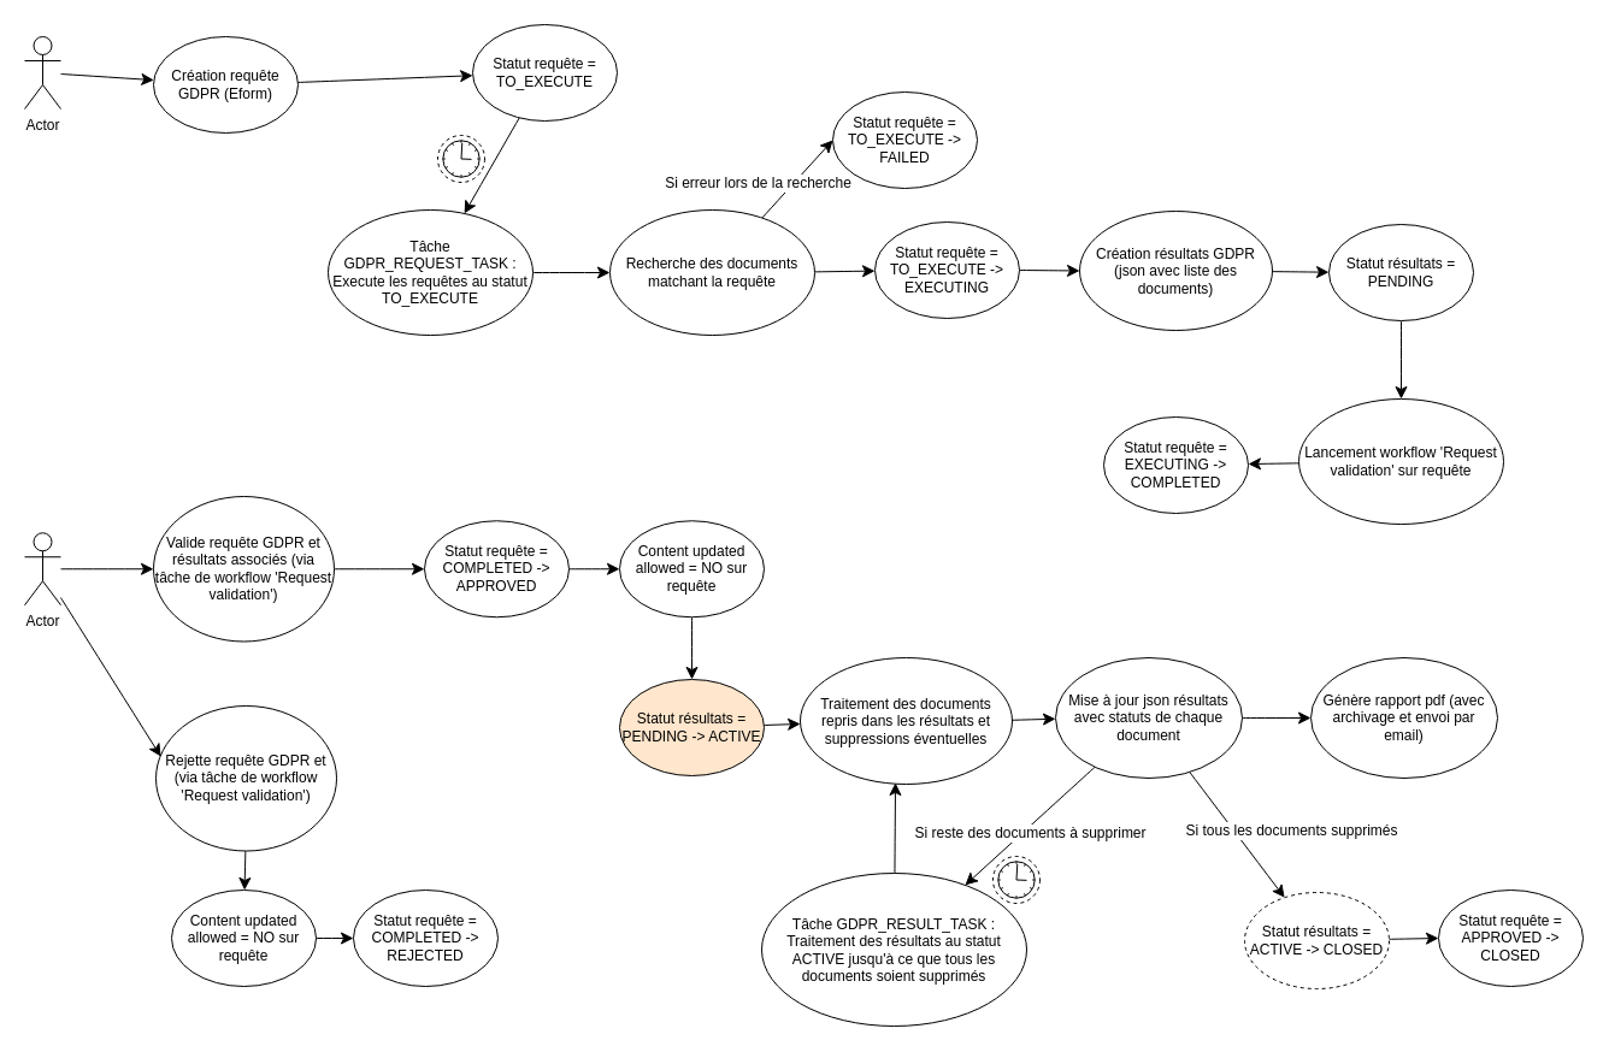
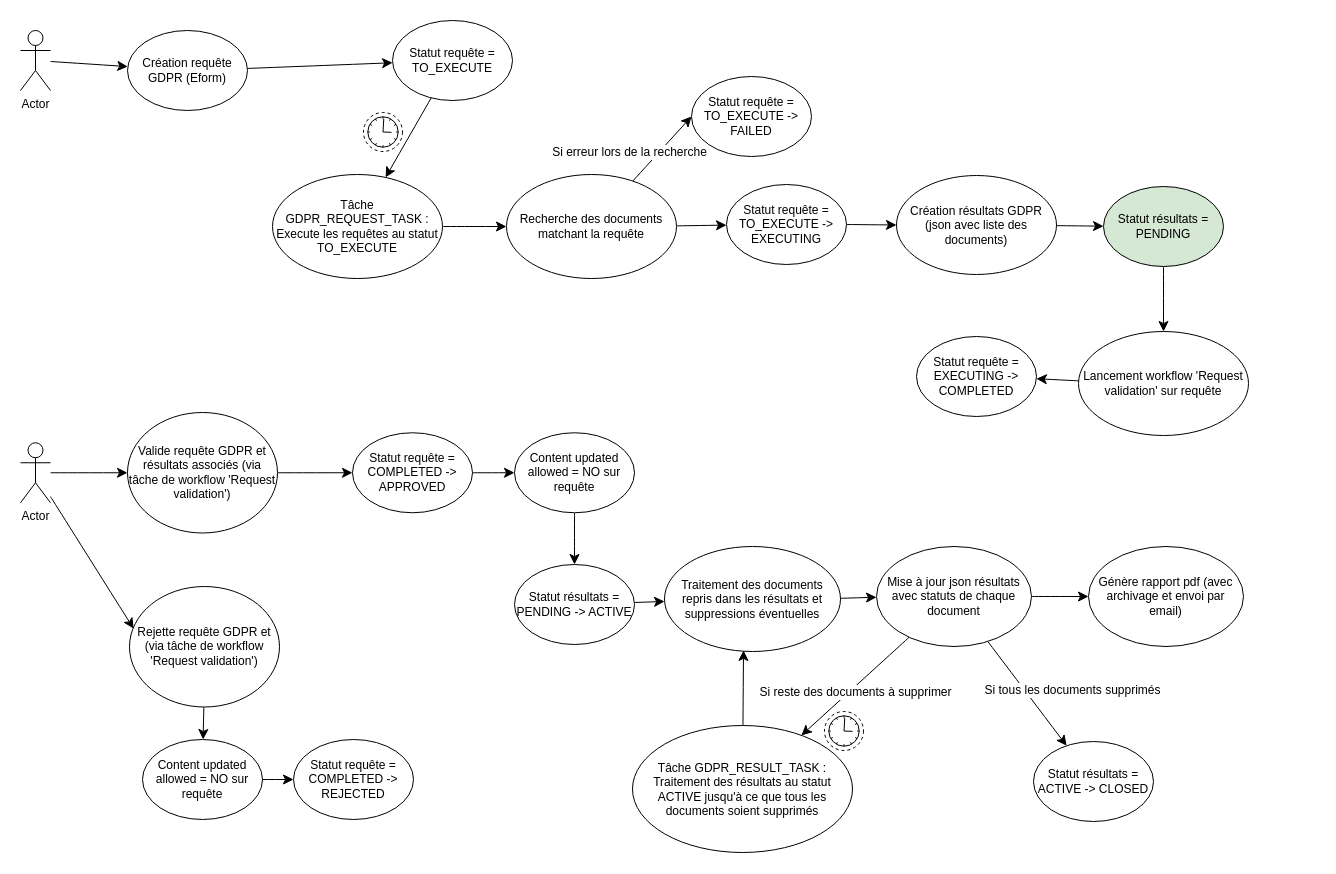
  <mxCell id="0" />
  <mxCell id="1" parent="0" />
  <mxCell id="2" style="edgeStyle=none;curved=1;rounded=0;orthogonalLoop=1;jettySize=auto;html=1;fontSize=12;startSize=8;endSize=8;" edge="1" parent="1" source="3" target="5"><mxGeometry relative="1" as="geometry" /></mxCell>
  <mxCell id="3" value="Création requête GDPR (Eform)" style="ellipse;whiteSpace=wrap;html=1;" vertex="1" parent="1"><mxGeometry x="127" y="30" width="120" height="80" as="geometry" /></mxCell>
  <mxCell id="4" style="edgeStyle=none;curved=1;rounded=0;orthogonalLoop=1;jettySize=auto;html=1;fontSize=12;startSize=8;endSize=8;" edge="1" parent="1" source="5" target="7"><mxGeometry relative="1" as="geometry" /></mxCell>
  <mxCell id="5" value="Statut requête = TO_EXECUTE" style="ellipse;whiteSpace=wrap;html=1;" vertex="1" parent="1"><mxGeometry x="392" y="20" width="120" height="80" as="geometry" /></mxCell>
  <mxCell id="6" style="edgeStyle=none;curved=1;rounded=0;orthogonalLoop=1;jettySize=auto;html=1;fontSize=12;startSize=8;endSize=8;" edge="1" parent="1" source="7" target="11"><mxGeometry relative="1" as="geometry" /></mxCell>
  <mxCell id="7" value="Tâche GDPR_REQUEST_TASK : Execute les requêtes au statut TO_EXECUTE" style="ellipse;whiteSpace=wrap;html=1;" vertex="1" parent="1"><mxGeometry x="272" y="174" width="170" height="104" as="geometry" /></mxCell>
  <mxCell id="8" style="edgeStyle=none;curved=1;rounded=0;orthogonalLoop=1;jettySize=auto;html=1;fontSize=12;startSize=8;endSize=8;" edge="1" parent="1" source="11" target="13"><mxGeometry relative="1" as="geometry" /></mxCell>
  <mxCell id="9" style="edgeStyle=none;curved=1;rounded=0;orthogonalLoop=1;jettySize=auto;html=1;entryX=0;entryY=0.5;entryDx=0;entryDy=0;fontSize=12;startSize=8;endSize=8;" edge="1" parent="1" source="11" target="48"><mxGeometry relative="1" as="geometry" /></mxCell>
  <mxCell id="10" value="Si erreur lors de la recherche" style="edgeLabel;html=1;align=center;verticalAlign=middle;resizable=0;points=[];fontSize=12;" vertex="1" connectable="0" parent="9"><mxGeometry x="0.201" y="-1" relative="1" as="geometry"><mxPoint x="-40" y="9" as="offset" /></mxGeometry></mxCell>
  <mxCell id="11" value="Recherche des documents matchant la requête" style="ellipse;whiteSpace=wrap;html=1;" vertex="1" parent="1"><mxGeometry x="506" y="174" width="170" height="104" as="geometry" /></mxCell>
  <mxCell id="12" style="edgeStyle=none;curved=1;rounded=0;orthogonalLoop=1;jettySize=auto;html=1;fontSize=12;startSize=8;endSize=8;" edge="1" parent="1" source="13" target="16"><mxGeometry relative="1" as="geometry" /></mxCell>
  <mxCell id="13" value="Statut requête = TO_EXECUTE -&amp;gt; EXECUTING" style="ellipse;whiteSpace=wrap;html=1;" vertex="1" parent="1"><mxGeometry x="726" y="184" width="120" height="80" as="geometry" /></mxCell>
  <mxCell id="14" style="edgeStyle=none;curved=1;rounded=0;orthogonalLoop=1;jettySize=auto;html=1;fontSize=12;startSize=8;endSize=8;" edge="1" parent="1" source="27" target="20"><mxGeometry relative="1" as="geometry" /></mxCell>
  <mxCell id="15" style="edgeStyle=none;curved=1;rounded=0;orthogonalLoop=1;jettySize=auto;html=1;fontSize=12;startSize=8;endSize=8;" edge="1" parent="1" source="16" target="27"><mxGeometry relative="1" as="geometry" /></mxCell>
  <mxCell id="16" value="Création résultats GDPR (json avec liste des documents)" style="ellipse;whiteSpace=wrap;html=1;" vertex="1" parent="1"><mxGeometry x="896" y="175" width="160" height="99" as="geometry" /></mxCell>
  <mxCell id="17" style="edgeStyle=none;curved=1;rounded=0;orthogonalLoop=1;jettySize=auto;html=1;fontSize=12;startSize=8;endSize=8;" edge="1" parent="1" source="18" target="3"><mxGeometry relative="1" as="geometry" /></mxCell>
  <mxCell id="18" value="Actor" style="shape=umlActor;verticalLabelPosition=bottom;verticalAlign=top;html=1;outlineConnect=0;" vertex="1" parent="1"><mxGeometry x="20" y="30" width="30" height="60" as="geometry" /></mxCell>
  <mxCell id="19" style="edgeStyle=none;curved=1;rounded=0;orthogonalLoop=1;jettySize=auto;html=1;fontSize=12;startSize=8;endSize=8;" edge="1" parent="1" source="20" target="21"><mxGeometry relative="1" as="geometry" /></mxCell>
  <mxCell id="20" value="Lancement workflow 'Request validation' sur requête" style="ellipse;whiteSpace=wrap;html=1;" vertex="1" parent="1"><mxGeometry x="1078" y="331" width="170" height="104" as="geometry" /></mxCell>
- <mxCell id="21" value="Statut requête = EXECUTING -&amp;gt; COMPLETED" style="ellipse;whiteSpace=wrap;html=1;" vertex="1" parent="1"><mxGeometry x="916" y="346" width="120" height="80" as="geometry" /></mxCell>
+ <mxCell id="21" value="Statut requête = EXECUTING -&amp;gt; COMPLETED" style="ellipse;whiteSpace=wrap;html=1;" vertex="1" parent="1"><mxGeometry x="916" y="336" width="120" height="80" as="geometry" /></mxCell>
  <mxCell id="22" value="" style="points=[[0.145,0.145,0],[0.5,0,0],[0.855,0.145,0],[1,0.5,0],[0.855,0.855,0],[0.5,1,0],[0.145,0.855,0],[0,0.5,0]];shape=mxgraph.bpmn.event;html=1;verticalLabelPosition=bottom;labelBackgroundColor=#ffffff;verticalAlign=top;align=center;perimeter=ellipsePerimeter;outlineConnect=0;aspect=fixed;outline=eventNonint;symbol=timer;" vertex="1" parent="1"><mxGeometry x="363" y="112" width="39" height="39" as="geometry" /></mxCell>
  <mxCell id="23" style="edgeStyle=none;curved=1;rounded=0;orthogonalLoop=1;jettySize=auto;html=1;entryX=0;entryY=0.5;entryDx=0;entryDy=0;fontSize=12;startSize=8;endSize=8;" edge="1" parent="1" source="24" target="26"><mxGeometry relative="1" as="geometry" /></mxCell>
  <mxCell id="24" value="Actor" style="shape=umlActor;verticalLabelPosition=bottom;verticalAlign=top;html=1;outlineConnect=0;" vertex="1" parent="1"><mxGeometry x="20" y="442.25" width="30" height="60" as="geometry" /></mxCell>
  <mxCell id="25" style="edgeStyle=none;curved=1;rounded=0;orthogonalLoop=1;jettySize=auto;html=1;entryX=0;entryY=0.5;entryDx=0;entryDy=0;fontSize=12;startSize=8;endSize=8;" edge="1" parent="1" source="26" target="29"><mxGeometry relative="1" as="geometry" /></mxCell>
  <mxCell id="26" value="Valide requête GDPR et résultats associés (via tâche de workflow 'Request validation')" style="ellipse;whiteSpace=wrap;html=1;" vertex="1" parent="1"><mxGeometry x="127" y="412" width="150" height="120.5" as="geometry" /></mxCell>
- <mxCell id="27" value="Statut résultats = PENDING" style="ellipse;whiteSpace=wrap;html=1;" vertex="1" parent="1"><mxGeometry x="1103" y="186" width="120" height="80" as="geometry" /></mxCell>
+ <mxCell id="27" value="Statut résultats = PENDING" style="ellipse;whiteSpace=wrap;html=1;fillColor=#d5e8d4;" vertex="1" parent="1"><mxGeometry x="1103" y="186" width="120" height="80" as="geometry" /></mxCell>
  <mxCell id="28" style="edgeStyle=none;curved=1;rounded=0;orthogonalLoop=1;jettySize=auto;html=1;fontSize=12;startSize=8;endSize=8;" edge="1" parent="1" source="29" target="31"><mxGeometry relative="1" as="geometry" /></mxCell>
  <mxCell id="29" value="Statut requête = COMPLETED -&amp;gt; APPROVED" style="ellipse;whiteSpace=wrap;html=1;" vertex="1" parent="1"><mxGeometry x="352" y="432.25" width="120" height="80" as="geometry" /></mxCell>
  <mxCell id="30" style="edgeStyle=none;curved=1;rounded=0;orthogonalLoop=1;jettySize=auto;html=1;fontSize=12;startSize=8;endSize=8;" edge="1" parent="1" source="31" target="33"><mxGeometry relative="1" as="geometry" /></mxCell>
  <mxCell id="31" value="Content updated allowed = NO sur requête" style="ellipse;whiteSpace=wrap;html=1;" vertex="1" parent="1"><mxGeometry x="514" y="432.25" width="120" height="80" as="geometry" /></mxCell>
  <mxCell id="32" style="edgeStyle=none;curved=1;rounded=0;orthogonalLoop=1;jettySize=auto;html=1;fontSize=12;startSize=8;endSize=8;" edge="1" parent="1" source="33" target="35"><mxGeometry relative="1" as="geometry" /></mxCell>
- <mxCell id="33" value="Statut résultats = PENDING -&amp;gt; ACTIVE" style="ellipse;whiteSpace=wrap;html=1;fillColor=#ffe6cc;" vertex="1" parent="1"><mxGeometry x="514" y="564" width="120" height="80" as="geometry" /></mxCell>
+ <mxCell id="33" value="Statut résultats = PENDING -&amp;gt; ACTIVE" style="ellipse;whiteSpace=wrap;html=1;" vertex="1" parent="1"><mxGeometry x="514" y="564" width="120" height="80" as="geometry" /></mxCell>
  <mxCell id="34" style="edgeStyle=none;curved=1;rounded=0;orthogonalLoop=1;jettySize=auto;html=1;fontSize=12;startSize=8;endSize=8;" edge="1" parent="1" source="35" target="41"><mxGeometry relative="1" as="geometry" /></mxCell>
  <mxCell id="35" value="Traitement des documents repris dans les résultats et suppressions éventuelles" style="ellipse;whiteSpace=wrap;html=1;" vertex="1" parent="1"><mxGeometry x="664" y="546" width="176" height="105" as="geometry" /></mxCell>
  <mxCell id="36" style="edgeStyle=none;curved=1;rounded=0;orthogonalLoop=1;jettySize=auto;html=1;fontSize=12;startSize=8;endSize=8;" edge="1" parent="1" source="41" target="43"><mxGeometry relative="1" as="geometry" /></mxCell>
  <mxCell id="37" value="Si tous les documents supprimés" style="edgeLabel;html=1;align=center;verticalAlign=middle;resizable=0;points=[];fontSize=12;" vertex="1" connectable="0" parent="36"><mxGeometry x="-0.142" y="1" relative="1" as="geometry"><mxPoint x="50" y="4" as="offset" /></mxGeometry></mxCell>
  <mxCell id="38" style="edgeStyle=none;curved=1;rounded=0;orthogonalLoop=1;jettySize=auto;html=1;fontSize=12;startSize=8;endSize=8;" edge="1" parent="1" source="41" target="45"><mxGeometry relative="1" as="geometry" /></mxCell>
  <mxCell id="39" value="Si reste des documents à supprimer" style="edgeLabel;html=1;align=center;verticalAlign=middle;resizable=0;points=[];fontSize=12;" vertex="1" connectable="0" parent="38"><mxGeometry x="0.051" y="4" relative="1" as="geometry"><mxPoint as="offset" /></mxGeometry></mxCell>
  <mxCell id="40" style="edgeStyle=none;curved=1;rounded=0;orthogonalLoop=1;jettySize=auto;html=1;fontSize=12;startSize=8;endSize=8;" edge="1" parent="1" source="41" target="55"><mxGeometry relative="1" as="geometry" /></mxCell>
  <mxCell id="41" value="Mise à jour json résultats avec statuts de chaque document" style="ellipse;whiteSpace=wrap;html=1;" vertex="1" parent="1"><mxGeometry x="876" y="546" width="155" height="100" as="geometry" /></mxCell>
- <mxCell id="42" style="edgeStyle=none;curved=1;rounded=0;orthogonalLoop=1;jettySize=auto;html=1;entryX=0;entryY=0.5;entryDx=0;entryDy=0;fontSize=12;startSize=8;endSize=8;" edge="1" parent="1" source="43" target="44"><mxGeometry relative="1" as="geometry" /></mxCell>
- <mxCell id="43" value="Statut résultats = ACTIVE -&amp;gt; CLOSED" style="ellipse;whiteSpace=wrap;html=1;dashed=1;" vertex="1" parent="1"><mxGeometry x="1033" y="741" width="120" height="80" as="geometry" /></mxCell>
- <mxCell id="44" value="Statut requête = APPROVED -&amp;gt; CLOSED" style="ellipse;whiteSpace=wrap;html=1;" vertex="1" parent="1"><mxGeometry x="1194" y="739" width="120" height="80" as="geometry" /></mxCell>
+ <mxCell id="43" value="Statut résultats = ACTIVE -&amp;gt; CLOSED" style="ellipse;whiteSpace=wrap;html=1;" vertex="1" parent="1"><mxGeometry x="1033" y="741" width="120" height="80" as="geometry" /></mxCell>
  <mxCell id="45" value="Tâche GDPR_RESULT_TASK : Traitement des résultats au statut ACTIVE jusqu'à ce que tous les documents soient supprimés" style="ellipse;whiteSpace=wrap;html=1;" vertex="1" parent="1"><mxGeometry x="632" y="725" width="220" height="127" as="geometry" /></mxCell>
  <mxCell id="46" value="" style="points=[[0.145,0.145,0],[0.5,0,0],[0.855,0.145,0],[1,0.5,0],[0.855,0.855,0],[0.5,1,0],[0.145,0.855,0],[0,0.5,0]];shape=mxgraph.bpmn.event;html=1;verticalLabelPosition=bottom;labelBackgroundColor=#ffffff;verticalAlign=top;align=center;perimeter=ellipsePerimeter;outlineConnect=0;aspect=fixed;outline=eventNonint;symbol=timer;" vertex="1" parent="1"><mxGeometry x="824" y="711" width="39" height="39" as="geometry" /></mxCell>
  <mxCell id="47" style="edgeStyle=none;curved=1;rounded=0;orthogonalLoop=1;jettySize=auto;html=1;entryX=0.449;entryY=0.99;entryDx=0;entryDy=0;entryPerimeter=0;fontSize=12;startSize=8;endSize=8;" edge="1" parent="1" source="45" target="35"><mxGeometry relative="1" as="geometry" /></mxCell>
  <mxCell id="48" value="&lt;div&gt;Statut requête = TO_EXECUTE -&amp;gt; FAILED&lt;br&gt;&lt;/div&gt;" style="ellipse;whiteSpace=wrap;html=1;" vertex="1" parent="1"><mxGeometry x="691" y="76" width="120" height="80" as="geometry" /></mxCell>
  <mxCell id="49" style="edgeStyle=none;curved=1;rounded=0;orthogonalLoop=1;jettySize=auto;html=1;fontSize=12;startSize=8;endSize=8;" edge="1" parent="1" source="50" target="53"><mxGeometry relative="1" as="geometry" /></mxCell>
  <mxCell id="50" value="Rejette requête GDPR et (via tâche de workflow 'Request validation')" style="ellipse;whiteSpace=wrap;html=1;" vertex="1" parent="1"><mxGeometry x="129" y="586" width="150" height="120.5" as="geometry" /></mxCell>
  <mxCell id="51" style="edgeStyle=none;curved=1;rounded=0;orthogonalLoop=1;jettySize=auto;html=1;entryX=0.027;entryY=0.349;entryDx=0;entryDy=0;entryPerimeter=0;fontSize=12;startSize=8;endSize=8;" edge="1" parent="1" source="24" target="50"><mxGeometry relative="1" as="geometry" /></mxCell>
  <mxCell id="52" style="edgeStyle=none;curved=1;rounded=0;orthogonalLoop=1;jettySize=auto;html=1;fontSize=12;startSize=8;endSize=8;" edge="1" parent="1" source="53" target="54"><mxGeometry relative="1" as="geometry" /></mxCell>
  <mxCell id="53" value="Content updated allowed = NO sur requête" style="ellipse;whiteSpace=wrap;html=1;" vertex="1" parent="1"><mxGeometry x="142" y="739" width="120" height="80" as="geometry" /></mxCell>
  <mxCell id="54" value="Statut requête = COMPLETED -&amp;gt; REJECTED" style="ellipse;whiteSpace=wrap;html=1;" vertex="1" parent="1"><mxGeometry x="293" y="739" width="120" height="80" as="geometry" /></mxCell>
  <mxCell id="55" value="Génère rapport pdf (avec archivage et envoi par email)" style="ellipse;whiteSpace=wrap;html=1;" vertex="1" parent="1"><mxGeometry x="1088" y="546" width="155" height="100" as="geometry" /></mxCell>
